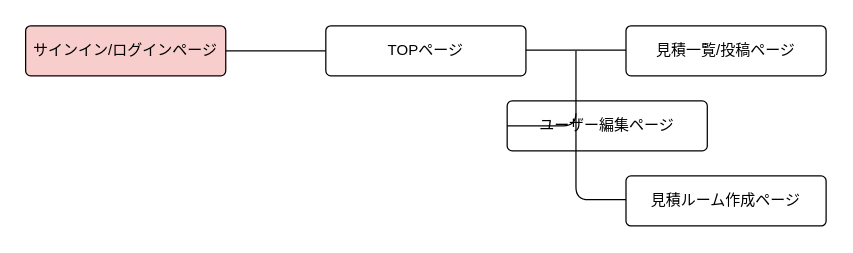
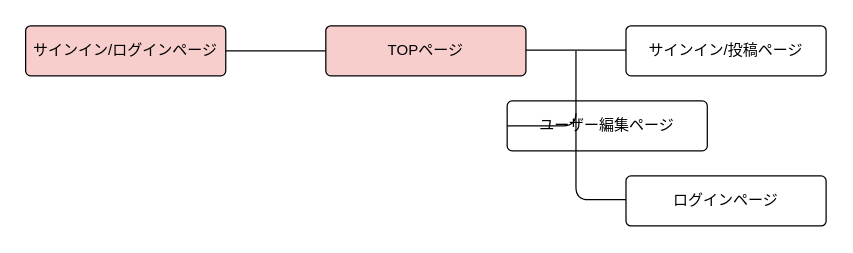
  <mxCell id="0" />
  <mxCell id="1" parent="0" />
  <mxCell id="2" style="edgeStyle=none;html=1;exitX=1;exitY=0.5;exitDx=0;exitDy=0;endArrow=none;endFill=0;" edge="1" parent="1"><mxGeometry relative="1" as="geometry"><mxPoint x="180" y="40" as="sourcePoint" /><mxPoint x="260" y="40" as="targetPoint" /></mxGeometry></mxCell>
- <mxCell id="3" value="TOPページ" style="rounded=1;arcSize=10;whiteSpace=wrap;html=1;align=center;" vertex="1" parent="1"><mxGeometry x="260" y="20" width="160" height="40" as="geometry" /></mxCell>
- <mxCell id="4" value="見積一覧/投稿ページ" style="rounded=1;arcSize=10;whiteSpace=wrap;html=1;align=center;" vertex="1" parent="1"><mxGeometry x="500" y="20" width="160" height="40" as="geometry" /></mxCell>
+ <mxCell id="3" value="TOPページ" style="rounded=1;arcSize=10;whiteSpace=wrap;html=1;align=center;fillColor=#f8cecc;" vertex="1" parent="1"><mxGeometry x="260" y="20" width="160" height="40" as="geometry" /></mxCell>
+ <mxCell id="4" value="サインイン/投稿ページ" style="rounded=1;arcSize=10;whiteSpace=wrap;html=1;align=center;" vertex="1" parent="1"><mxGeometry x="500" y="20" width="160" height="40" as="geometry" /></mxCell>
  <mxCell id="5" value="ユーザー編集ページ" style="rounded=1;arcSize=10;whiteSpace=wrap;html=1;align=center;gradientColor=none;" vertex="1" parent="1"><mxGeometry x="405" y="80" width="160" height="40" as="geometry" /></mxCell>
- <mxCell id="6" value="見積ルーム作成ページ" style="rounded=1;arcSize=10;whiteSpace=wrap;html=1;align=center;gradientColor=none;" vertex="1" parent="1"><mxGeometry x="500" y="140" width="160" height="40" as="geometry" /></mxCell>
+ <mxCell id="6" value="ログインページ" style="rounded=1;arcSize=10;whiteSpace=wrap;html=1;align=center;gradientColor=none;" vertex="1" parent="1"><mxGeometry x="500" y="140" width="160" height="40" as="geometry" /></mxCell>
  <mxCell id="7" style="edgeStyle=none;html=1;entryX=0;entryY=0.5;entryDx=0;entryDy=0;endArrow=none;endFill=0;" edge="1" parent="1" target="5"><mxGeometry relative="1" as="geometry"><mxPoint x="460" y="40" as="sourcePoint" /><mxPoint x="510" y="109.33" as="targetPoint" /><Array as="points"><mxPoint x="460" y="100" /></Array></mxGeometry></mxCell>
  <mxCell id="8" style="edgeStyle=none;html=1;endArrow=none;endFill=0;" edge="1" parent="1"><mxGeometry relative="1" as="geometry"><mxPoint x="460" y="90" as="sourcePoint" /><mxPoint x="500" y="159" as="targetPoint" /><Array as="points"><mxPoint x="460" y="159" /></Array></mxGeometry></mxCell>
  <mxCell id="9" value="サインイン/ログインページ" style="rounded=1;arcSize=10;whiteSpace=wrap;html=1;align=center;fillColor=#f8cecc;" vertex="1" parent="1"><mxGeometry y="20" width="160" height="40" as="geometry" x="20" /></mxCell>
  <mxCell id="10" style="edgeStyle=none;html=1;exitX=1;exitY=0.5;exitDx=0;exitDy=0;endArrow=none;endFill=0;" edge="1" parent="1"><mxGeometry relative="1" as="geometry"><mxPoint x="420" y="39.5" as="sourcePoint" /><mxPoint x="500" y="39.5" as="targetPoint" /></mxGeometry></mxCell>
